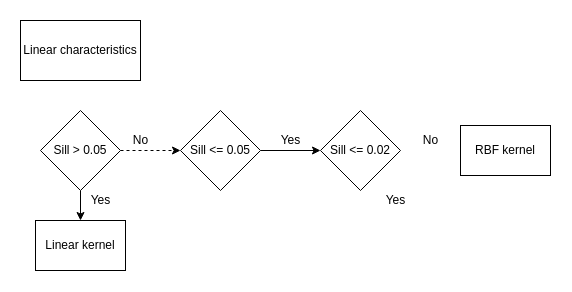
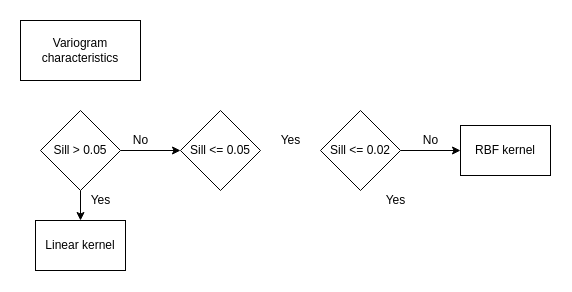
  <mxCell id="0" />
  <mxCell id="1" parent="0" />
- <mxCell id="2" value="Linear characteristics" style="rounded=0;whiteSpace=wrap;html=1;" vertex="1" parent="1"><mxGeometry x="20" y="20" width="120" height="60" as="geometry" /></mxCell>
+ <mxCell id="2" value="Variogram characteristics" style="rounded=0;whiteSpace=wrap;html=1;" vertex="1" parent="1"><mxGeometry x="20" y="20" width="120" height="60" as="geometry" /></mxCell>
  <mxCell id="3" value="" style="edgeStyle=orthogonalEdgeStyle;rounded=0;orthogonalLoop=1;jettySize=auto;html=1;" edge="1" parent="1" source="5" target="6"><mxGeometry relative="1" as="geometry" /></mxCell>
- <mxCell id="4" value="" style="edgeStyle=orthogonalEdgeStyle;rounded=0;orthogonalLoop=1;jettySize=auto;html=1;dashed=1;" edge="1" parent="1" source="5" target="8"><mxGeometry relative="1" as="geometry" /></mxCell>
+ <mxCell id="4" value="" style="edgeStyle=orthogonalEdgeStyle;rounded=0;orthogonalLoop=1;jettySize=auto;html=1;" edge="1" parent="1" source="5" target="8"><mxGeometry relative="1" as="geometry" /></mxCell>
  <mxCell id="5" value="Sill &amp;gt; 0.05" style="rhombus;whiteSpace=wrap;html=1;" vertex="1" parent="1"><mxGeometry x="40" y="110" width="80" height="80" as="geometry" /></mxCell>
  <mxCell id="6" value="Linear kernel" style="rounded=0;whiteSpace=wrap;html=1;" vertex="1" parent="1"><mxGeometry x="35" y="220" width="90" height="50" as="geometry" /></mxCell>
- <mxCell id="7" value="" style="edgeStyle=orthogonalEdgeStyle;rounded=0;orthogonalLoop=1;jettySize=auto;html=1;" edge="1" parent="1" source="8" target="10"><mxGeometry relative="1" as="geometry" /></mxCell>
  <mxCell id="8" value="Sill &amp;lt;= 0.05" style="rhombus;whiteSpace=wrap;html=1;" vertex="1" parent="1"><mxGeometry x="180" y="110" width="80" height="80" as="geometry" /></mxCell>
+ <mxCell id="9" value="" style="edgeStyle=orthogonalEdgeStyle;rounded=0;orthogonalLoop=1;jettySize=auto;html=1;" edge="1" parent="1" source="10" target="11"><mxGeometry relative="1" as="geometry" /></mxCell>
  <mxCell id="10" value="Sill &amp;lt;= 0.02" style="rhombus;whiteSpace=wrap;html=1;" vertex="1" parent="1"><mxGeometry x="320" y="110" width="80" height="80" as="geometry" /></mxCell>
  <mxCell id="11" value="RBF kernel" style="rounded=0;whiteSpace=wrap;html=1;" vertex="1" parent="1"><mxGeometry x="460" y="125" width="90" height="50" as="geometry" /></mxCell>
  <mxCell id="12" value="Yes" style="text;html=1;align=center;verticalAlign=middle;resizable=0;points=[];autosize=1;strokeColor=none;fillColor=none;" vertex="1" parent="1"><mxGeometry x="85" y="190" width="30" height="20" as="geometry" /></mxCell>
  <mxCell id="13" value="No" style="text;html=1;align=center;verticalAlign=middle;resizable=0;points=[];autosize=1;strokeColor=none;fillColor=none;" vertex="1" parent="1"><mxGeometry x="125" y="130" width="30" height="20" as="geometry" /></mxCell>
  <mxCell id="14" value="Yes" style="text;html=1;align=center;verticalAlign=middle;resizable=0;points=[];autosize=1;strokeColor=none;fillColor=none;" vertex="1" parent="1"><mxGeometry x="275" y="130" width="30" height="20" as="geometry" /></mxCell>
  <mxCell id="15" value="Yes" style="text;html=1;align=center;verticalAlign=middle;resizable=0;points=[];autosize=1;strokeColor=none;fillColor=none;" vertex="1" parent="1"><mxGeometry x="380" y="190" width="30" height="20" as="geometry" /></mxCell>
  <mxCell id="16" value="No" style="text;html=1;align=center;verticalAlign=middle;resizable=0;points=[];autosize=1;strokeColor=none;fillColor=none;" vertex="1" parent="1"><mxGeometry x="415" y="130" width="30" height="20" as="geometry" /></mxCell>
